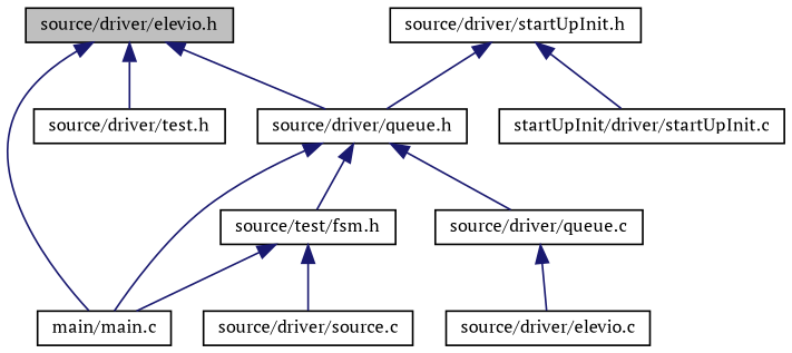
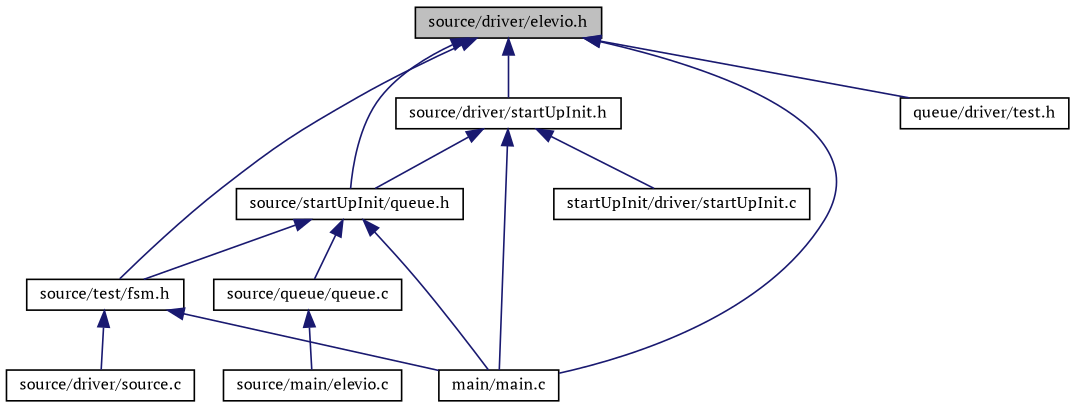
  digraph {
    fontname="PT Serif"
    node [color=black fillcolor=white fontname="PT Serif" fontsize=10 shape=record style=filled]
    edge [color=midnightblue dir=back fontname="PT Serif" fontsize=10 labelfontname=Helvetica labelfontsize=10 style=solid]
    n1 [fillcolor=grey75 fontcolor=black height=0.2 label="source/driver/elevio.h" width=0.4]
    n2 [height=0.2 label="main/main.c" width=0.4]
-   n3 [height=0.2 label="source/driver/queue.h" width=0.4]
+   n3 [height=0.2 label="source/startUpInit/queue.h" width=0.4]
    n4 [height=0.2 label="source/test/fsm.h" width=0.4]
    n5 [height=0.2 label="source/driver/startUpInit.h" width=0.4]
-   n6 [height=0.2 label="source/driver/test.h" width=0.4]
-   n7 [height=0.2 label="source/driver/queue.c" width=0.4]
+   n6 [height=0.2 label="queue/driver/test.h" width=0.4]
+   n7 [height=0.2 label="source/queue/queue.c" width=0.4]
    n8 [height=0.2 label="source/driver/source.c" width=0.4]
    n9 [height=0.2 label="startUpInit/driver/startUpInit.c" width=0.4]
-   n10 [height=0.2 label="source/driver/elevio.c" width=0.4]
+   n10 [height=0.2 label="source/main/elevio.c" width=0.4]
    n1 -> n2
    n1 -> n3
+   n1 -> n4
+   n1 -> n5
    n1 -> n6
    n3 -> n2
    n3 -> n4
    n3 -> n7
    n4 -> n2
    n4 -> n8
+   n5 -> n2
    n5 -> n3
    n5 -> n9
    n7 -> n10
  }
